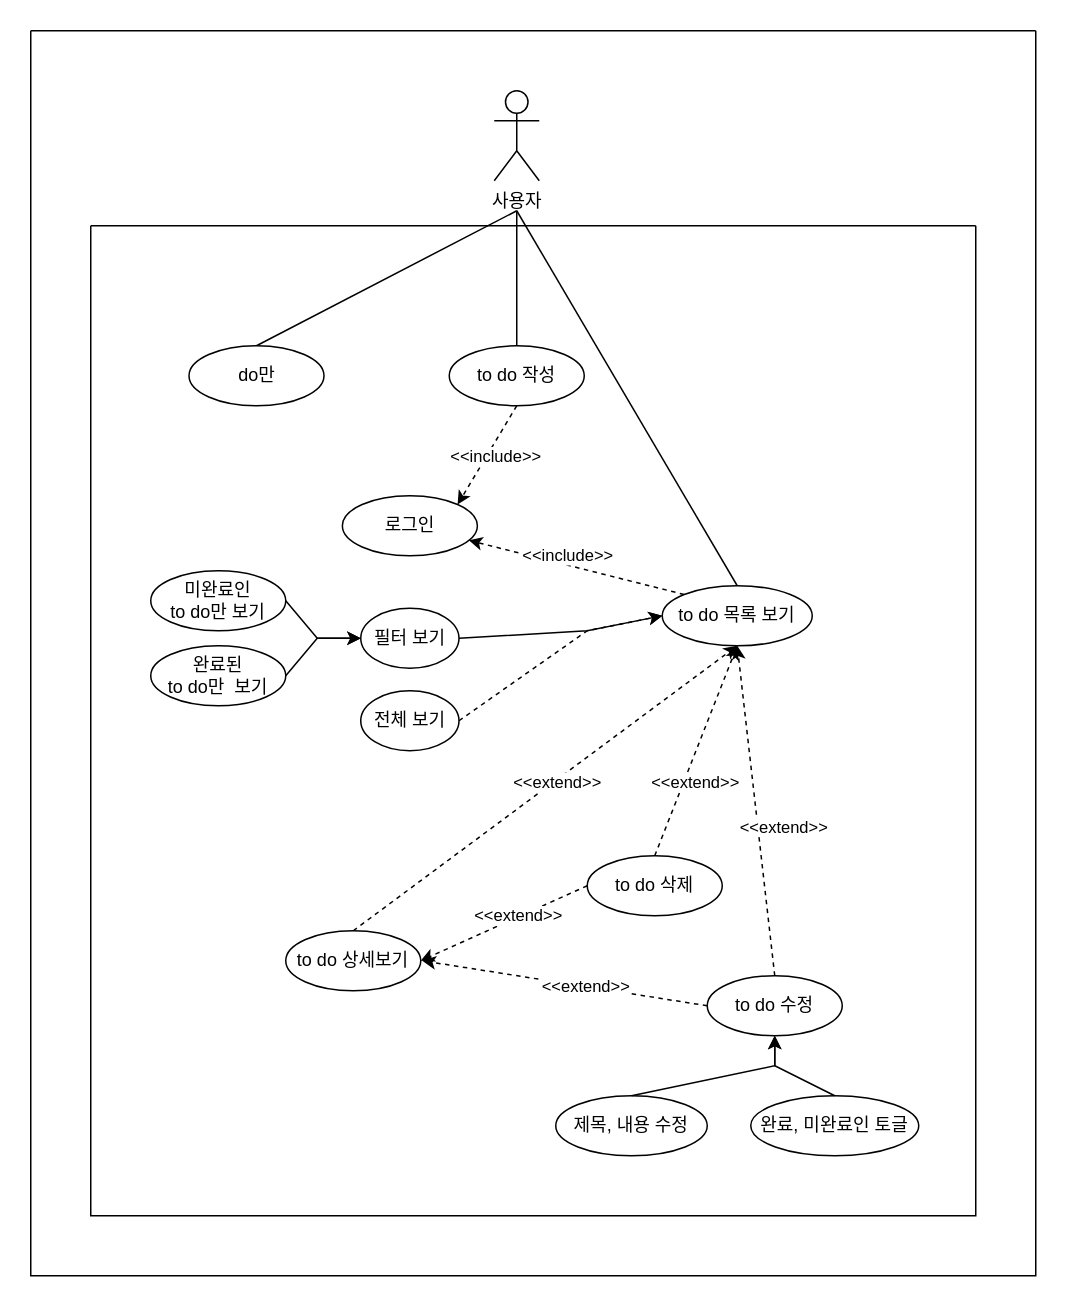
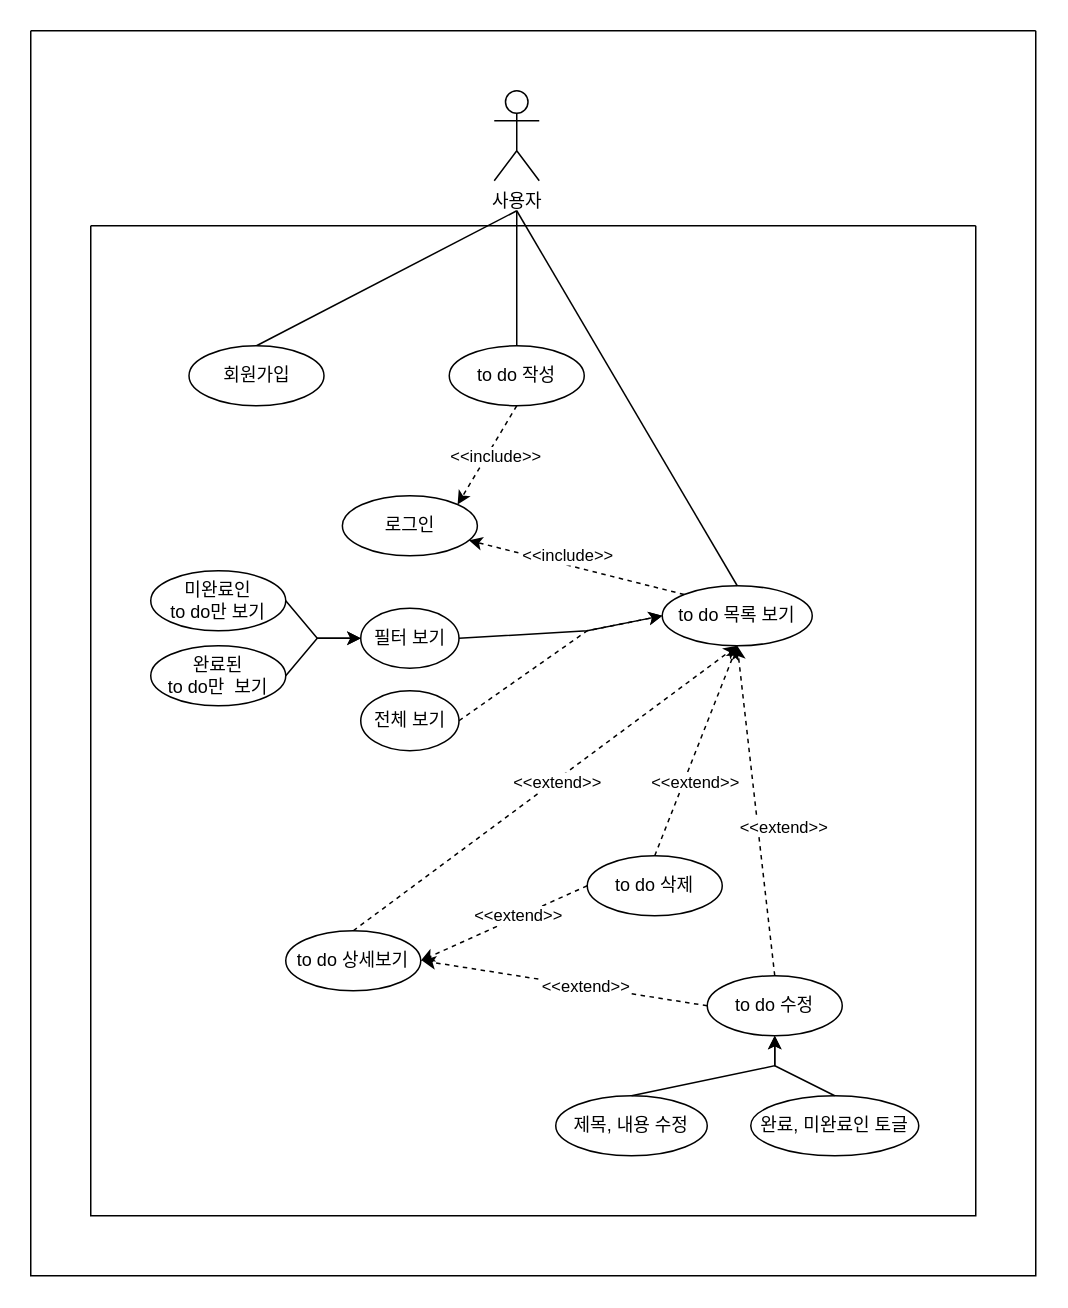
  <mxCell id="0" />
  <mxCell id="1" parent="0" />
  <mxCell id="2" value="" style="swimlane;startSize=0;" parent="1" vertex="1"><mxGeometry x="20" y="20" width="670" height="830" as="geometry" /></mxCell>
  <mxCell id="3" value="사용자" style="shape=umlActor;verticalLabelPosition=bottom;verticalAlign=top;html=1;outlineConnect=0;" parent="2" vertex="1"><mxGeometry x="309" y="40" width="30" height="60" as="geometry" /></mxCell>
  <mxCell id="4" value="" style="endArrow=none;html=1;rounded=0;entryX=0.5;entryY=0;entryDx=0;entryDy=0;" parent="2" target="7" edge="1"><mxGeometry width="50" height="50" relative="1" as="geometry"><mxPoint x="324" y="120" as="sourcePoint" /><mxPoint x="170" y="230" as="targetPoint" /></mxGeometry></mxCell>
  <mxCell id="5" value="" style="endArrow=none;html=1;rounded=0;entryX=0.5;entryY=0;entryDx=0;entryDy=0;" parent="2" target="9" edge="1"><mxGeometry width="50" height="50" relative="1" as="geometry"><mxPoint x="324" y="120" as="sourcePoint" /><mxPoint x="240" y="150" as="targetPoint" /></mxGeometry></mxCell>
  <mxCell id="6" value="" style="swimlane;startSize=0;" parent="2" vertex="1"><mxGeometry x="40" y="130" width="590" height="660" as="geometry"><mxRectangle x="129" y="120" width="50" height="40" as="alternateBounds" /></mxGeometry></mxCell>
- <mxCell id="7" value="do만" style="ellipse;whiteSpace=wrap;html=1;" parent="6" vertex="1"><mxGeometry x="65.5" y="80" width="90" height="40" as="geometry" /></mxCell>
+ <mxCell id="7" value="회원가입" style="ellipse;whiteSpace=wrap;html=1;" parent="6" vertex="1"><mxGeometry x="65.5" y="80" width="90" height="40" as="geometry" /></mxCell>
  <mxCell id="8" value="로그인" style="ellipse;whiteSpace=wrap;html=1;" parent="6" vertex="1"><mxGeometry x="167.75" y="180" width="90" height="40" as="geometry" /></mxCell>
  <mxCell id="9" value="to do 작성" style="ellipse;whiteSpace=wrap;html=1;" parent="6" vertex="1"><mxGeometry x="239" y="80" width="90" height="40" as="geometry" /></mxCell>
  <mxCell id="10" value="" style="endArrow=classic;html=1;rounded=0;exitX=0.5;exitY=1;exitDx=0;exitDy=0;dashed=1;entryX=1;entryY=0;entryDx=0;entryDy=0;" parent="6" source="9" target="8" edge="1"><mxGeometry width="50" height="50" relative="1" as="geometry"><mxPoint x="240" y="200" as="sourcePoint" /><mxPoint x="211" y="180" as="targetPoint" /></mxGeometry></mxCell>
  <mxCell id="11" value="&amp;lt;&amp;lt;include&amp;gt;&amp;gt;" style="edgeLabel;html=1;align=center;verticalAlign=middle;resizable=0;points=[];" parent="10" vertex="1" connectable="0"><mxGeometry x="0.305" y="1" relative="1" as="geometry"><mxPoint x="10" y="-10" as="offset" /></mxGeometry></mxCell>
  <mxCell id="12" value="to do 목록 보기" style="ellipse;whiteSpace=wrap;html=1;" parent="6" vertex="1"><mxGeometry x="381" y="240" width="100" height="40" as="geometry" /></mxCell>
  <mxCell id="13" value="" style="endArrow=classic;html=1;rounded=0;exitX=0;exitY=0;exitDx=0;exitDy=0;dashed=1;" parent="6" source="12" target="8" edge="1"><mxGeometry width="50" height="50" relative="1" as="geometry"><mxPoint x="325" y="30" as="sourcePoint" /><mxPoint x="247" y="86" as="targetPoint" /></mxGeometry></mxCell>
  <mxCell id="14" value="&amp;lt;&amp;lt;include&amp;gt;&amp;gt;" style="edgeLabel;html=1;align=center;verticalAlign=middle;resizable=0;points=[];" parent="13" vertex="1" connectable="0"><mxGeometry x="0.305" y="1" relative="1" as="geometry"><mxPoint x="16" y="-4" as="offset" /></mxGeometry></mxCell>
  <mxCell id="15" value="to do 상세보기" style="ellipse;whiteSpace=wrap;html=1;" parent="6" vertex="1"><mxGeometry x="130" y="470" width="90" height="40" as="geometry" /></mxCell>
  <mxCell id="16" value="" style="endArrow=classic;html=1;rounded=0;exitX=0.5;exitY=0;exitDx=0;exitDy=0;entryX=0.5;entryY=1;entryDx=0;entryDy=0;dashed=1;" parent="6" source="15" target="12" edge="1"><mxGeometry width="50" height="50" relative="1" as="geometry"><mxPoint x="460" y="390" as="sourcePoint" /><mxPoint x="460" y="280" as="targetPoint" /></mxGeometry></mxCell>
  <mxCell id="17" value="&amp;lt;&amp;lt;extend&amp;gt;&amp;gt;" style="edgeLabel;html=1;align=center;verticalAlign=middle;resizable=0;points=[];" parent="16" vertex="1" connectable="0"><mxGeometry x="0.305" y="1" relative="1" as="geometry"><mxPoint x="-31" y="25" as="offset" /></mxGeometry></mxCell>
  <mxCell id="18" value="전체 보기" style="ellipse;whiteSpace=wrap;html=1;" parent="6" vertex="1"><mxGeometry x="180" y="310" width="65.5" height="40" as="geometry" /></mxCell>
  <mxCell id="19" value="" style="endArrow=classic;html=1;rounded=0;entryX=0;entryY=0.5;entryDx=0;entryDy=0;exitX=1;exitY=0.5;exitDx=0;exitDy=0;dashed=1;" parent="6" source="18" target="12" edge="1"><mxGeometry width="50" height="50" relative="1" as="geometry"><mxPoint x="320" y="240" as="sourcePoint" /><mxPoint x="290" y="220" as="targetPoint" /><Array as="points"><mxPoint x="331" y="270" /></Array></mxGeometry></mxCell>
  <mxCell id="20" value="필터 보기" style="ellipse;whiteSpace=wrap;html=1;" parent="6" vertex="1"><mxGeometry x="180" y="255" width="65.5" height="40" as="geometry" /></mxCell>
  <mxCell id="21" value="" style="endArrow=classic;html=1;rounded=0;entryX=0;entryY=0.5;entryDx=0;entryDy=0;exitX=1;exitY=0.5;exitDx=0;exitDy=0;" parent="6" source="20" target="12" edge="1"><mxGeometry width="50" height="50" relative="1" as="geometry"><mxPoint x="330" y="250" as="sourcePoint" /><mxPoint x="405" y="220" as="targetPoint" /><Array as="points"><mxPoint x="331" y="270" /></Array></mxGeometry></mxCell>
  <mxCell id="22" value="미완료인&lt;br&gt;to do만 보기" style="ellipse;whiteSpace=wrap;html=1;" parent="6" vertex="1"><mxGeometry x="40" y="230" width="90" height="40" as="geometry" /></mxCell>
  <mxCell id="23" value="" style="endArrow=classic;html=1;rounded=0;entryX=0;entryY=0.5;entryDx=0;entryDy=0;exitX=1;exitY=0.5;exitDx=0;exitDy=0;" parent="6" source="22" target="20" edge="1"><mxGeometry width="50" height="50" relative="1" as="geometry"><mxPoint x="342" y="280" as="sourcePoint" /><mxPoint x="405" y="220" as="targetPoint" /><Array as="points"><mxPoint x="151" y="275" /></Array></mxGeometry></mxCell>
  <mxCell id="24" value="완료된 &lt;br&gt;to do만&amp;nbsp; 보기" style="ellipse;whiteSpace=wrap;html=1;" parent="6" vertex="1"><mxGeometry x="40" y="280" width="90" height="40" as="geometry" /></mxCell>
  <mxCell id="25" value="" style="endArrow=classic;html=1;rounded=0;entryX=0;entryY=0.5;entryDx=0;entryDy=0;exitX=1;exitY=0.5;exitDx=0;exitDy=0;" parent="6" source="24" target="20" edge="1"><mxGeometry width="50" height="50" relative="1" as="geometry"><mxPoint x="240" y="270" as="sourcePoint" /><mxPoint x="309" y="300" as="targetPoint" /><Array as="points"><mxPoint x="151" y="275" /></Array></mxGeometry></mxCell>
  <mxCell id="26" value="to do 수정" style="ellipse;whiteSpace=wrap;html=1;" parent="6" vertex="1"><mxGeometry x="411" y="500" width="90" height="40" as="geometry" /></mxCell>
  <mxCell id="27" value="to do 삭제" style="ellipse;whiteSpace=wrap;html=1;" parent="6" vertex="1"><mxGeometry x="331" y="420" width="90" height="40" as="geometry" /></mxCell>
  <mxCell id="28" value="" style="endArrow=classic;html=1;rounded=0;exitX=0.5;exitY=0;exitDx=0;exitDy=0;entryX=0.5;entryY=1;entryDx=0;entryDy=0;dashed=1;" parent="6" source="26" target="12" edge="1"><mxGeometry width="50" height="50" relative="1" as="geometry"><mxPoint x="400" y="290" as="sourcePoint" /><mxPoint x="266" y="390" as="targetPoint" /></mxGeometry></mxCell>
  <mxCell id="29" value="&amp;lt;&amp;lt;extend&amp;gt;&amp;gt;" style="edgeLabel;html=1;align=center;verticalAlign=middle;resizable=0;points=[];" parent="28" vertex="1" connectable="0"><mxGeometry x="0.305" y="1" relative="1" as="geometry"><mxPoint x="23" y="43" as="offset" /></mxGeometry></mxCell>
  <mxCell id="30" value="" style="endArrow=classic;html=1;rounded=0;exitX=0.5;exitY=0;exitDx=0;exitDy=0;entryX=0.5;entryY=1;entryDx=0;entryDy=0;dashed=1;" parent="6" source="27" target="12" edge="1"><mxGeometry width="50" height="50" relative="1" as="geometry"><mxPoint x="400" y="290" as="sourcePoint" /><mxPoint x="356" y="500" as="targetPoint" /></mxGeometry></mxCell>
  <mxCell id="31" value="&amp;lt;&amp;lt;extend&amp;gt;&amp;gt;" style="edgeLabel;html=1;align=center;verticalAlign=middle;resizable=0;points=[];" parent="30" vertex="1" connectable="0"><mxGeometry x="0.305" y="1" relative="1" as="geometry"><mxPoint x="-8" y="42" as="offset" /></mxGeometry></mxCell>
  <mxCell id="32" value="" style="endArrow=classic;html=1;rounded=0;exitX=0;exitY=0.5;exitDx=0;exitDy=0;entryX=1;entryY=0.5;entryDx=0;entryDy=0;dashed=1;" parent="6" source="27" target="15" edge="1"><mxGeometry width="50" height="50" relative="1" as="geometry"><mxPoint x="400" y="290" as="sourcePoint" /><mxPoint x="376" y="410" as="targetPoint" /></mxGeometry></mxCell>
  <mxCell id="33" value="&amp;lt;&amp;lt;extend&amp;gt;&amp;gt;" style="edgeLabel;html=1;align=center;verticalAlign=middle;resizable=0;points=[];" parent="32" vertex="1" connectable="0"><mxGeometry x="0.305" y="1" relative="1" as="geometry"><mxPoint x="25" y="-14" as="offset" /></mxGeometry></mxCell>
  <mxCell id="34" value="" style="endArrow=classic;html=1;rounded=0;exitX=0;exitY=0.5;exitDx=0;exitDy=0;dashed=1;" parent="6" source="26" edge="1"><mxGeometry width="50" height="50" relative="1" as="geometry"><mxPoint x="256" y="430" as="sourcePoint" /><mxPoint x="221" y="490" as="targetPoint" /></mxGeometry></mxCell>
  <mxCell id="35" value="&amp;lt;&amp;lt;extend&amp;gt;&amp;gt;" style="edgeLabel;html=1;align=center;verticalAlign=middle;resizable=0;points=[];" parent="34" vertex="1" connectable="0"><mxGeometry x="0.305" y="1" relative="1" as="geometry"><mxPoint x="43" y="5" as="offset" /></mxGeometry></mxCell>
  <mxCell id="36" value="제목, 내용 수정" style="ellipse;whiteSpace=wrap;html=1;" parent="6" vertex="1"><mxGeometry x="310" y="580" width="101" height="40" as="geometry" /></mxCell>
  <mxCell id="37" value="완료, 미완료인 토글" style="ellipse;whiteSpace=wrap;html=1;" parent="6" vertex="1"><mxGeometry x="440" y="580" width="112" height="40" as="geometry" /></mxCell>
  <mxCell id="38" value="" style="endArrow=classic;html=1;rounded=0;entryX=0.5;entryY=1;entryDx=0;entryDy=0;exitX=0.5;exitY=0;exitDx=0;exitDy=0;" parent="6" source="36" target="26" edge="1"><mxGeometry width="50" height="50" relative="1" as="geometry"><mxPoint x="411" y="570" as="sourcePoint" /><mxPoint x="461" y="545" as="targetPoint" /><Array as="points"><mxPoint x="456" y="560" /></Array></mxGeometry></mxCell>
  <mxCell id="39" value="" style="endArrow=classic;html=1;rounded=0;entryX=0.5;entryY=1;entryDx=0;entryDy=0;exitX=0.5;exitY=0;exitDx=0;exitDy=0;" parent="6" source="37" target="26" edge="1"><mxGeometry width="50" height="50" relative="1" as="geometry"><mxPoint x="395" y="580" as="sourcePoint" /><mxPoint x="486" y="550" as="targetPoint" /><Array as="points"><mxPoint x="456" y="560" /></Array></mxGeometry></mxCell>
  <mxCell id="40" value="" style="endArrow=none;html=1;rounded=0;entryX=0.5;entryY=0;entryDx=0;entryDy=0;" parent="2" target="12" edge="1"><mxGeometry width="50" height="50" relative="1" as="geometry"><mxPoint x="324" y="120" as="sourcePoint" /><mxPoint x="316" y="220" as="targetPoint" /><Array as="points" /></mxGeometry></mxCell>
